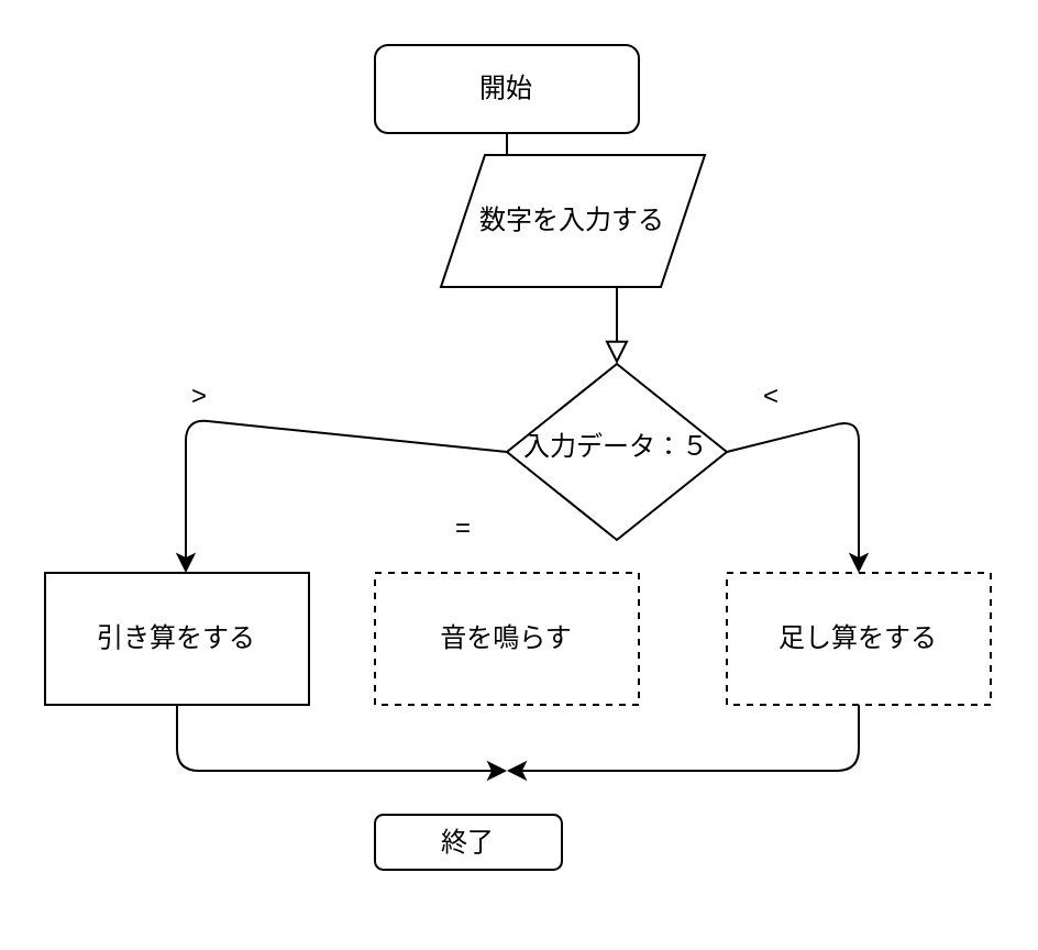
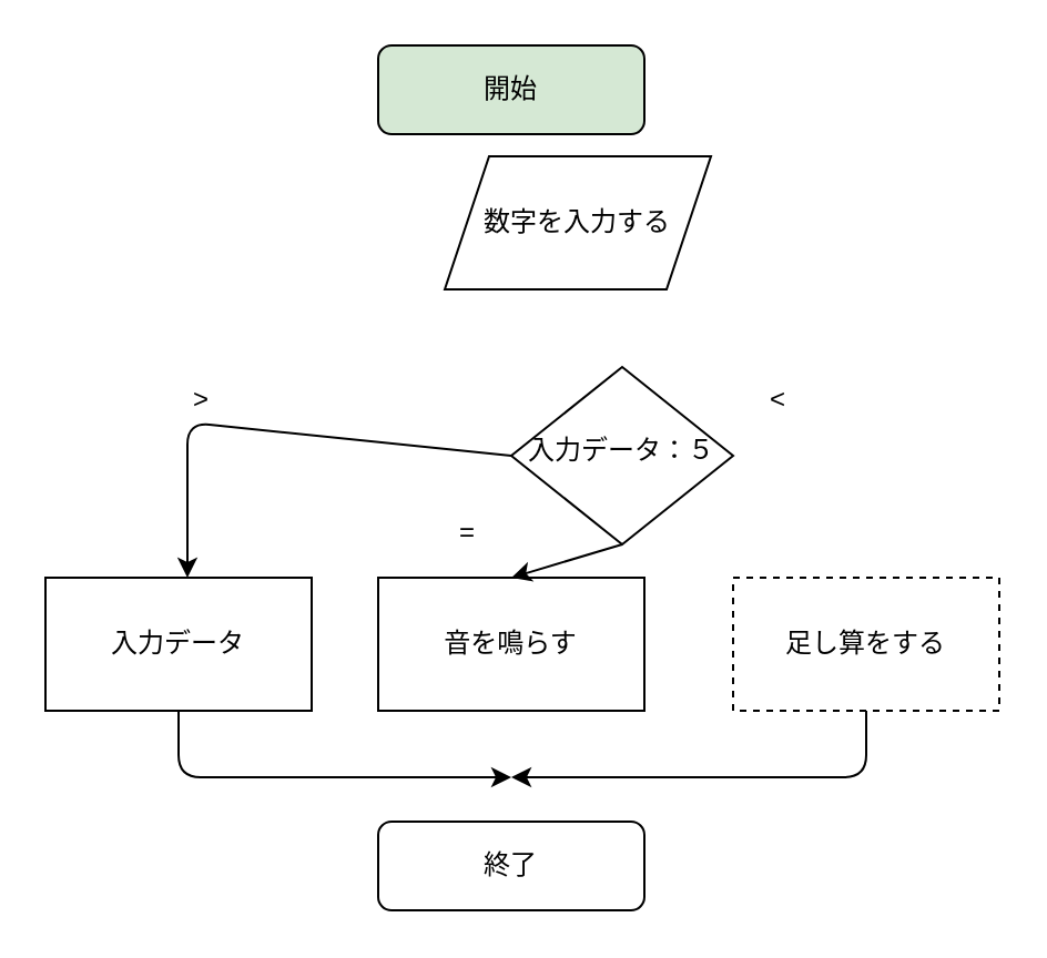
  <mxCell id="0" />
  <mxCell id="1" parent="0" />
- <mxCell id="2" value="" style="rounded=0;html=1;jettySize=auto;orthogonalLoop=1;fontSize=11;endArrow=block;endFill=0;endSize=8;strokeWidth=1;shadow=0;labelBackgroundColor=none;edgeStyle=orthogonalEdgeStyle;" parent="1" source="3" target="4" edge="1"><mxGeometry relative="1" as="geometry" /></mxCell>
- <mxCell id="3" value="開始" style="rounded=1;whiteSpace=wrap;html=1;fontSize=12;glass=0;strokeWidth=1;shadow=0;" parent="1" vertex="1"><mxGeometry x="170" y="20" width="120" height="40" as="geometry" /></mxCell>
+ <mxCell id="3" value="開始" style="rounded=1;whiteSpace=wrap;html=1;fontSize=12;glass=0;strokeWidth=1;shadow=0;fillColor=#d5e8d4;" parent="1" vertex="1"><mxGeometry x="170" y="20" width="120" height="40" as="geometry" /></mxCell>
  <mxCell id="4" value="入力データ：５" style="rhombus;whiteSpace=wrap;html=1;shadow=0;fontFamily=Helvetica;fontSize=12;align=center;strokeWidth=1;spacing=6;spacingTop=-4;" parent="1" vertex="1"><mxGeometry x="230" y="165" width="100" height="80" as="geometry" /></mxCell>
- <mxCell id="5" value="終了" style="rounded=1;whiteSpace=wrap;html=1;fontSize=12;glass=0;strokeWidth=1;shadow=0;" parent="1" vertex="1"><mxGeometry x="170" y="370" width="85" height="25" as="geometry" /></mxCell>
+ <mxCell id="5" value="終了" style="rounded=1;whiteSpace=wrap;html=1;fontSize=12;glass=0;strokeWidth=1;shadow=0;" parent="1" vertex="1"><mxGeometry x="170" y="370" width="120" height="40" as="geometry" /></mxCell>
  <mxCell id="6" value="数字を入力する" style="shape=parallelogram;perimeter=parallelogramPerimeter;whiteSpace=wrap;html=1;fixedSize=1;" vertex="1" parent="1"><mxGeometry x="200" y="70" width="120" height="60" as="geometry" /></mxCell>
- <mxCell id="7" value="引き算をする" style="rounded=0;whiteSpace=wrap;html=1;" vertex="1" parent="1"><mxGeometry x="20" y="260" width="120" height="60" as="geometry" /></mxCell>
+ <mxCell id="7" value="入力データ" style="rounded=0;whiteSpace=wrap;html=1;" vertex="1" parent="1"><mxGeometry x="20" y="260" width="120" height="60" as="geometry" /></mxCell>
  <mxCell id="8" value="足し算をする" style="rounded=0;whiteSpace=wrap;html=1;dashed=1;" vertex="1" parent="1"><mxGeometry x="330" y="260" width="120" height="60" as="geometry" /></mxCell>
  <mxCell id="9" value="" style="endArrow=classic;html=1;exitX=0;exitY=0.5;exitDx=0;exitDy=0;" edge="1" parent="1" source="4"><mxGeometry width="50" height="50" relative="1" as="geometry"><mxPoint x="80" y="230" as="sourcePoint" /><mxPoint x="84" y="260" as="targetPoint" /><Array as="points"><mxPoint x="84" y="190" /></Array></mxGeometry></mxCell>
- <mxCell id="10" value="音を鳴らす" style="rounded=0;whiteSpace=wrap;html=1;dashed=1;" vertex="1" parent="1"><mxGeometry x="170" y="260" width="120" height="60" as="geometry" /></mxCell>
+ <mxCell id="10" value="音を鳴らす" style="rounded=0;whiteSpace=wrap;html=1;" vertex="1" parent="1"><mxGeometry x="170" y="260" width="120" height="60" as="geometry" /></mxCell>
  <mxCell id="11" value="" style="endArrow=classic;html=1;exitX=0.5;exitY=1;exitDx=0;exitDy=0;" edge="1" parent="1" source="7"><mxGeometry width="50" height="50" relative="1" as="geometry"><mxPoint x="40" y="420" as="sourcePoint" /><mxPoint x="230" y="350" as="targetPoint" /><Array as="points"><mxPoint x="80" y="350" /></Array></mxGeometry></mxCell>
  <mxCell id="12" value="" style="endArrow=classic;html=1;exitX=0.5;exitY=1;exitDx=0;exitDy=0;" edge="1" parent="1" source="8"><mxGeometry width="50" height="50" relative="1" as="geometry"><mxPoint x="320" y="390" as="sourcePoint" /><mxPoint x="230" y="350" as="targetPoint" /><Array as="points"><mxPoint x="390" y="350" /></Array></mxGeometry></mxCell>
  <mxCell id="13" value="&amp;gt;" style="text;html=1;align=center;verticalAlign=middle;resizable=0;points=[];autosize=1;" vertex="1" parent="1"><mxGeometry x="80" y="170" width="20" height="20" as="geometry" /></mxCell>
- <mxCell id="14" value="" style="endArrow=classic;html=1;exitX=1;exitY=0.5;exitDx=0;exitDy=0;entryX=0.5;entryY=0;entryDx=0;entryDy=0;" edge="1" parent="1" source="4" target="8"><mxGeometry width="50" height="50" relative="1" as="geometry"><mxPoint x="310" y="230" as="sourcePoint" /><mxPoint x="360" y="180" as="targetPoint" /><Array as="points"><mxPoint x="390" y="190" /></Array></mxGeometry></mxCell>
  <mxCell id="15" value="&amp;lt;" style="text;html=1;align=center;verticalAlign=middle;resizable=0;points=[];autosize=1;" vertex="1" parent="1"><mxGeometry x="340" y="170" width="20" height="20" as="geometry" /></mxCell>
+ <mxCell id="16" value="" style="endArrow=classic;html=1;exitX=0.5;exitY=1;exitDx=0;exitDy=0;entryX=0.5;entryY=0;entryDx=0;entryDy=0;" edge="1" parent="1" source="4" target="10"><mxGeometry width="50" height="50" relative="1" as="geometry"><mxPoint x="260" y="250" as="sourcePoint" /><mxPoint x="310" y="200" as="targetPoint" /></mxGeometry></mxCell>
  <mxCell id="17" value="=" style="text;html=1;align=center;verticalAlign=middle;resizable=0;points=[];autosize=1;" vertex="1" parent="1"><mxGeometry x="200" y="230" width="20" height="20" as="geometry" /></mxCell>
